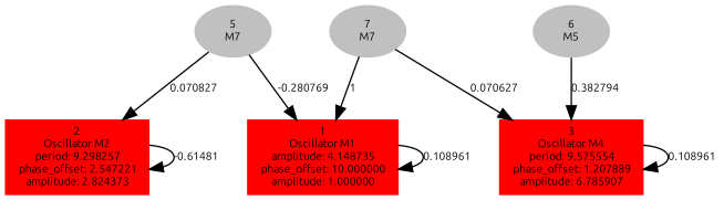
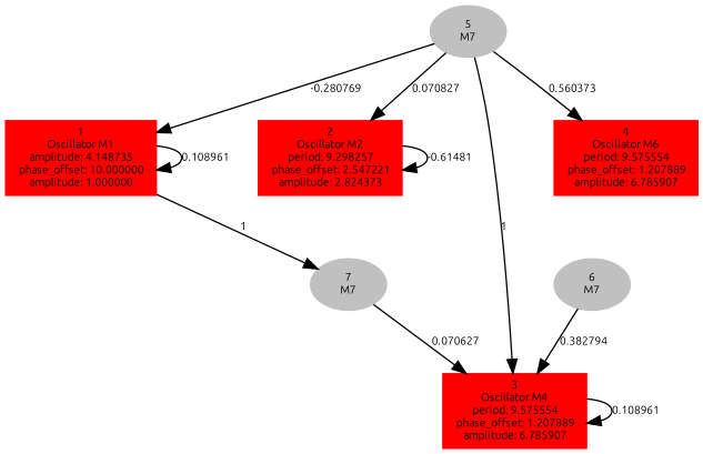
  digraph {
    fontname=Ubuntu
    forcelabels=true
    node [color=red fontname=Ubuntu fontsize=8 shape=box style=filled]
    edge [fontname=Ubuntu fontsize=8]
    n1 [label=<1<BR />Oscillator M1<BR /> amplitude: 4.148735<BR /> phase_offset: 10.000000<BR /> amplitude: 1.000000>]
    n2 [label=<2<BR />Oscillator M2<BR /> period: 9.298257<BR /> phase_offset: 2.547221<BR /> amplitude: 2.824373>]
    n3 [label=<3<BR />Oscillator M4<BR /> period: 9.575554<BR /> phase_offset: 1.207889<BR /> amplitude: 6.785907>]
+   n4 [label=<4<BR />Oscillator M6<BR /> period: 9.575554<BR /> phase_offset: 1.207889<BR /> amplitude: 6.785907>]
    n5 [color=grey label=<5<BR/>M7> shape=""]
-   n6 [color=grey label=<6<BR/>M5> shape=""]
+   n6 [color=grey label=<6<BR/>M7> shape=""]
    n7 [color=grey label=<7<BR/>M7> shape=""]
    n1 -> n1 [label="0.108961 "]
    n2 -> n2 [label="-0.61481 "]
    n3 -> n3 [label="0.108961 "]
    n5 -> n1 [label="-0.280769 "]
    n5 -> n2 [label="0.070827 "]
+   n5 -> n3 [label="1 "]
+   n5 -> n4 [label="0.560373 "]
    n6 -> n3 [label="0.382794 "]
-   n7 -> n1 [label="1 "]
+   n1 -> n7 [label="1 "]
    n7 -> n3 [label="0.070627 "]
  }
